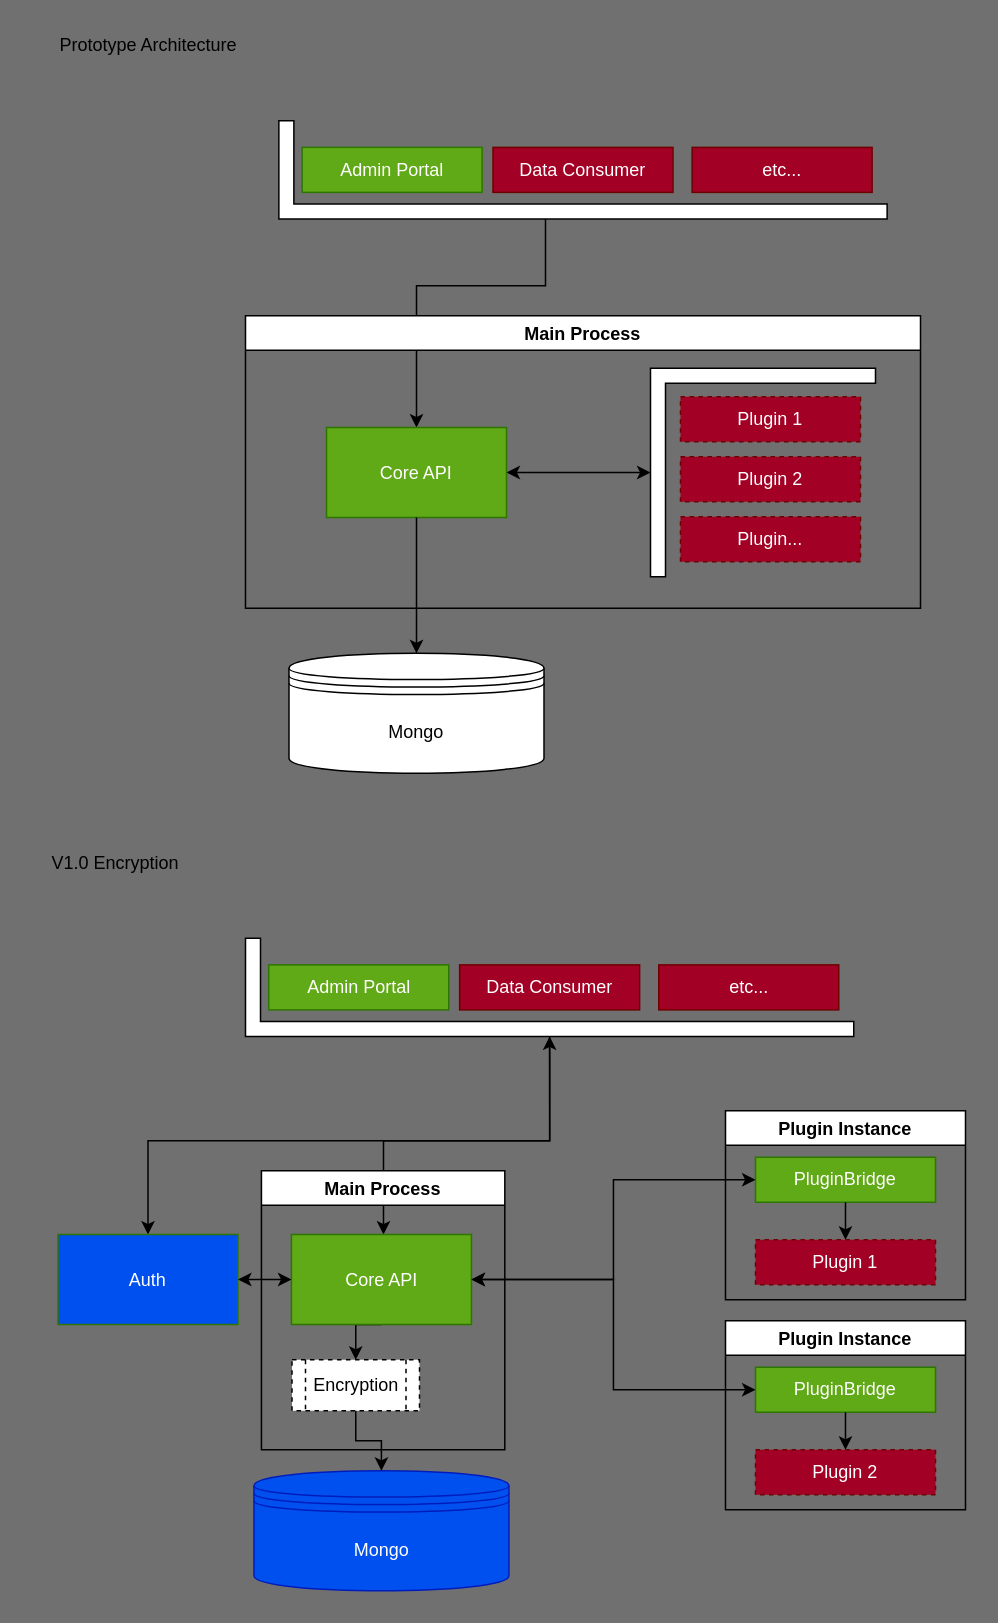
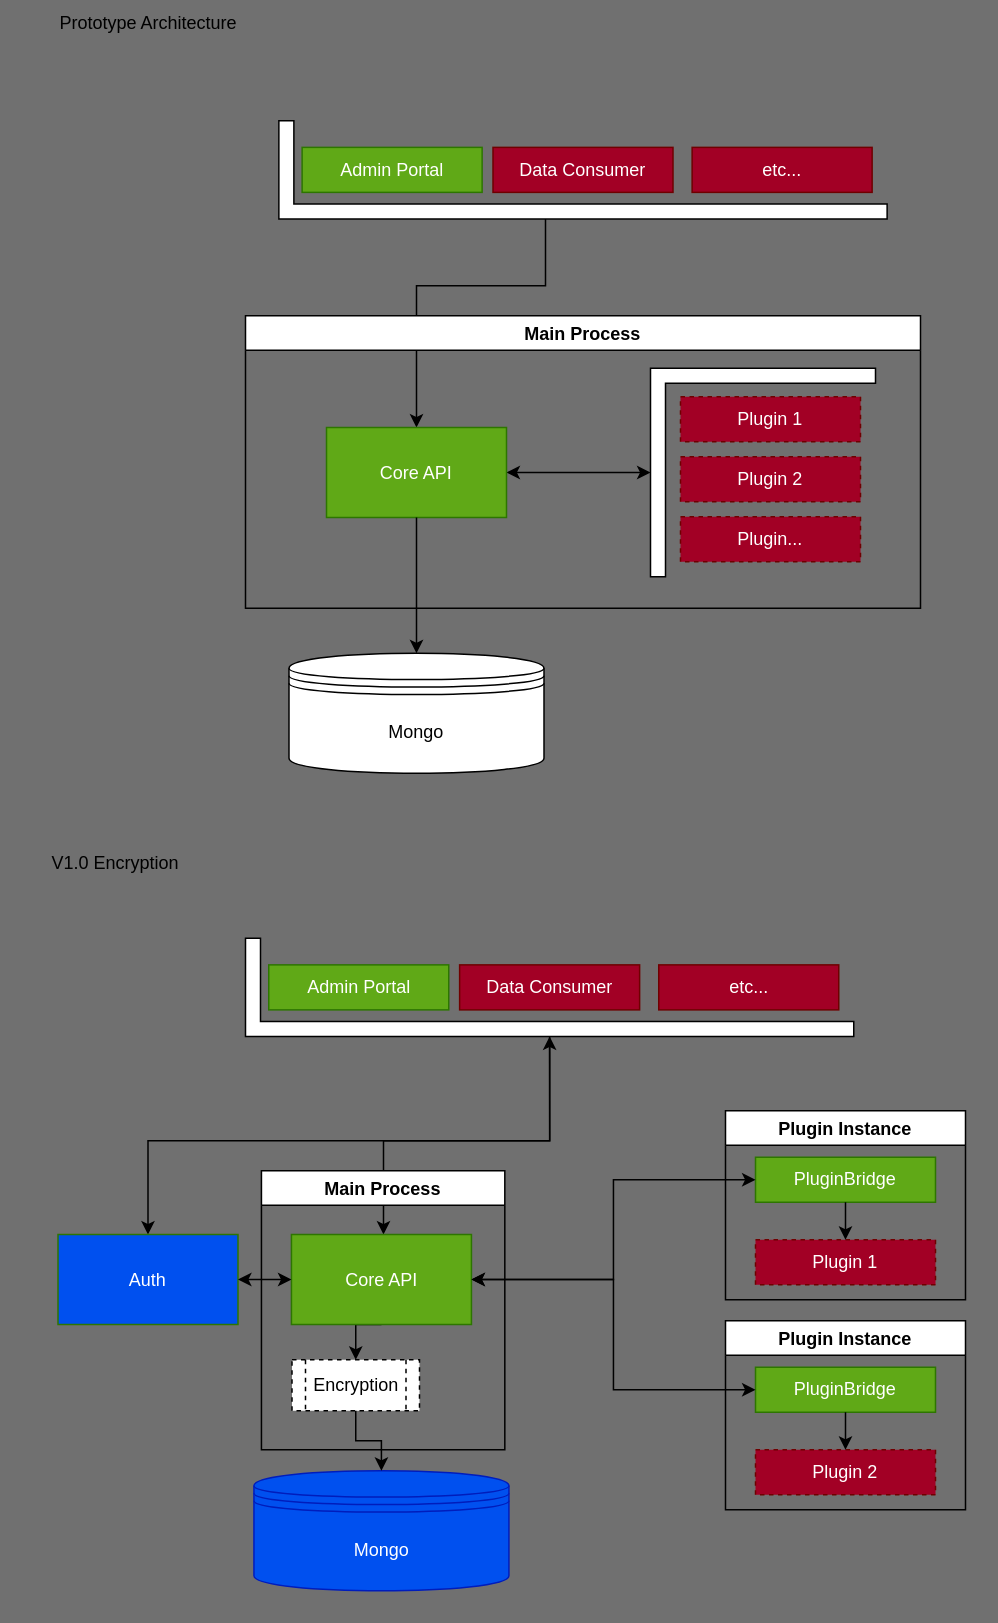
  <mxCell id="0" />
  <mxCell id="1" parent="0" />
  <mxCell id="2" style="edgeStyle=orthogonalEdgeStyle;rounded=0;orthogonalLoop=1;jettySize=auto;html=1;startArrow=none;startFill=0;" edge="1" parent="1" source="14" target="11"><mxGeometry relative="1" as="geometry"><Array as="points"><mxPoint x="363" y="190" /><mxPoint x="277" y="190" /></Array></mxGeometry></mxCell>
  <mxCell id="3" style="edgeStyle=orthogonalEdgeStyle;rounded=0;orthogonalLoop=1;jettySize=auto;html=1;startArrow=none;startFill=0;exitX=0;exitY=0.5;exitDx=0;exitDy=0;exitPerimeter=0;" edge="1" source="25" target="21" parent="1"><mxGeometry relative="1" as="geometry"><Array as="points"><mxPoint x="366" y="760" /><mxPoint x="255" y="760" /></Array></mxGeometry></mxCell>
- <mxCell id="4" value="Prototype Architecture" style="text;html=1;align=center;verticalAlign=middle;resizable=0;points=[];autosize=1;" vertex="1" parent="1"><mxGeometry x="33" y="20" width="130" height="20" as="geometry" /></mxCell>
+ <mxCell id="4" value="Prototype Architecture" style="text;html=1;align=center;verticalAlign=middle;resizable=0;points=[];autosize=1;" vertex="1" parent="1"><mxGeometry x="33" y="5" width="130" height="20" as="geometry" /></mxCell>
  <mxCell id="5" value="Plugin 1" style="rounded=0;whiteSpace=wrap;html=1;dashed=1;fillColor=#a20025;strokeColor=#6F0000;fontColor=#ffffff;" vertex="1" parent="1"><mxGeometry x="453" y="264" width="120" height="30" as="geometry" /></mxCell>
  <mxCell id="6" value="Plugin 2" style="rounded=0;whiteSpace=wrap;html=1;dashed=1;fillColor=#a20025;strokeColor=#6F0000;fontColor=#ffffff;" vertex="1" parent="1"><mxGeometry x="453" y="304" width="120" height="30" as="geometry" /></mxCell>
  <mxCell id="7" value="Plugin..." style="rounded=0;whiteSpace=wrap;html=1;dashed=1;fillColor=#a20025;strokeColor=#6F0000;fontColor=#ffffff;" vertex="1" parent="1"><mxGeometry x="453" y="344" width="120" height="30" as="geometry" /></mxCell>
  <mxCell id="8" value="" style="shape=corner;whiteSpace=wrap;html=1;dx=10;dy=10;" vertex="1" parent="1"><mxGeometry x="433" y="245" width="150" height="139" as="geometry" /></mxCell>
  <mxCell id="9" style="edgeStyle=orthogonalEdgeStyle;rounded=0;orthogonalLoop=1;jettySize=auto;html=1;entryX=0;entryY=0.5;entryDx=0;entryDy=0;entryPerimeter=0;startArrow=classic;startFill=1;" edge="1" parent="1" source="11" target="8"><mxGeometry relative="1" as="geometry" /></mxCell>
  <mxCell id="10" value="Main Process" style="swimlane;" vertex="1" parent="1"><mxGeometry x="163" y="210" width="450" height="195" as="geometry"><mxRectangle x="240" y="165" width="110" height="23" as="alternateBounds" /></mxGeometry></mxCell>
  <mxCell id="11" value="Core API" style="rounded=0;whiteSpace=wrap;html=1;fillColor=#60a917;strokeColor=#2D7600;fontColor=#ffffff;" vertex="1" parent="10"><mxGeometry x="54" y="74.5" width="120" height="60" as="geometry" /></mxCell>
  <mxCell id="12" style="edgeStyle=orthogonalEdgeStyle;rounded=0;orthogonalLoop=1;jettySize=auto;html=1;entryX=0.5;entryY=0;entryDx=0;entryDy=0;" edge="1" parent="1" source="11" target="13"><mxGeometry relative="1" as="geometry" /></mxCell>
  <mxCell id="13" value="Mongo" style="shape=datastore;whiteSpace=wrap;html=1;" vertex="1" parent="1"><mxGeometry x="192" y="435" width="170" height="80" as="geometry" /></mxCell>
  <mxCell id="14" value="" style="shape=corner;whiteSpace=wrap;html=1;dx=10;dy=10;direction=north;" vertex="1" parent="1"><mxGeometry x="185.25" y="80" width="405.5" height="65.5" as="geometry" /></mxCell>
  <mxCell id="15" value="Admin Portal" style="rounded=0;whiteSpace=wrap;html=1;fillColor=#60a917;strokeColor=#2D7600;fontColor=#ffffff;" vertex="1" parent="1"><mxGeometry x="200.75" y="97.75" width="120" height="30" as="geometry" /></mxCell>
  <mxCell id="16" value="Data Consumer" style="rounded=0;whiteSpace=wrap;html=1;fillColor=#a20025;strokeColor=#6F0000;fontColor=#ffffff;" vertex="1" parent="1"><mxGeometry x="328" y="97.75" width="120" height="30" as="geometry" /></mxCell>
  <mxCell id="17" value="etc..." style="rounded=0;whiteSpace=wrap;html=1;fillColor=#a20025;strokeColor=#6F0000;fontColor=#ffffff;" vertex="1" parent="1"><mxGeometry x="460.75" y="97.75" width="120" height="30" as="geometry" /></mxCell>
  <mxCell id="18" value="V1.0 Encryption" style="text;html=1;align=center;verticalAlign=middle;resizable=0;points=[];autosize=1;" vertex="1" parent="1"><mxGeometry x="20.75" y="565" width="110" height="20" as="geometry" /></mxCell>
  <mxCell id="19" value="Main Process" style="swimlane;" vertex="1" parent="1"><mxGeometry x="173.63" y="780" width="162.25" height="186" as="geometry"><mxRectangle x="240" y="165" width="110" height="23" as="alternateBounds" /></mxGeometry></mxCell>
  <mxCell id="20" style="edgeStyle=orthogonalEdgeStyle;rounded=0;orthogonalLoop=1;jettySize=auto;html=1;exitX=0.5;exitY=1;exitDx=0;exitDy=0;entryX=0.5;entryY=0;entryDx=0;entryDy=0;startArrow=none;startFill=0;" edge="1" parent="19" source="21" target="22"><mxGeometry relative="1" as="geometry" /></mxCell>
  <mxCell id="21" value="Core API" style="rounded=0;whiteSpace=wrap;html=1;fillColor=#60a917;strokeColor=#2D7600;fontColor=#ffffff;" vertex="1" parent="19"><mxGeometry x="20" y="42.5" width="120" height="60" as="geometry" /></mxCell>
  <mxCell id="22" value="Encryption" style="shape=process;whiteSpace=wrap;html=1;backgroundOutline=1;dashed=1;" vertex="1" parent="19"><mxGeometry x="20.37" y="126" width="85" height="34" as="geometry" /></mxCell>
  <mxCell id="23" value="Mongo" style="shape=datastore;whiteSpace=wrap;html=1;fillColor=#0050ef;strokeColor=#001DBC;fontColor=#ffffff;" vertex="1" parent="1"><mxGeometry x="168.63" y="980" width="170" height="80" as="geometry" /></mxCell>
  <mxCell id="24" style="edgeStyle=orthogonalEdgeStyle;rounded=0;orthogonalLoop=1;jettySize=auto;html=1;exitX=0;exitY=0.5;exitDx=0;exitDy=0;exitPerimeter=0;entryX=0.5;entryY=0;entryDx=0;entryDy=0;startArrow=classic;startFill=1;" edge="1" parent="1" source="25" target="39"><mxGeometry relative="1" as="geometry"><Array as="points"><mxPoint x="366" y="760" /><mxPoint x="98" y="760" /></Array></mxGeometry></mxCell>
  <mxCell id="25" value="" style="shape=corner;whiteSpace=wrap;html=1;dx=10;dy=10;direction=north;" vertex="1" parent="1"><mxGeometry x="163" y="625" width="405.5" height="65.5" as="geometry" /></mxCell>
  <mxCell id="26" value="Admin Portal" style="rounded=0;whiteSpace=wrap;html=1;fillColor=#60a917;strokeColor=#2D7600;fontColor=#ffffff;" vertex="1" parent="1"><mxGeometry x="178.5" y="642.75" width="120" height="30" as="geometry" /></mxCell>
  <mxCell id="27" value="Data Consumer" style="rounded=0;whiteSpace=wrap;html=1;fillColor=#a20025;strokeColor=#6F0000;fontColor=#ffffff;" vertex="1" parent="1"><mxGeometry x="305.75" y="642.75" width="120" height="30" as="geometry" /></mxCell>
  <mxCell id="28" value="etc..." style="rounded=0;whiteSpace=wrap;html=1;fillColor=#a20025;strokeColor=#6F0000;fontColor=#ffffff;" vertex="1" parent="1"><mxGeometry x="438.5" y="642.75" width="120" height="30" as="geometry" /></mxCell>
  <mxCell id="29" value="Plugin Instance" style="swimlane;" vertex="1" parent="1"><mxGeometry x="483" y="740" width="160" height="126" as="geometry" /></mxCell>
  <mxCell id="30" value="Plugin 1" style="rounded=0;whiteSpace=wrap;html=1;dashed=1;fillColor=#a20025;strokeColor=#6F0000;fontColor=#ffffff;" vertex="1" parent="29"><mxGeometry x="20" y="86" width="120" height="30" as="geometry" /></mxCell>
  <mxCell id="31" value="PluginBridge" style="rounded=0;whiteSpace=wrap;html=1;fillColor=#60a917;strokeColor=#2D7600;fontColor=#ffffff;" vertex="1" parent="29"><mxGeometry x="20" y="31" width="120" height="30" as="geometry" /></mxCell>
  <mxCell id="32" style="edgeStyle=orthogonalEdgeStyle;rounded=0;orthogonalLoop=1;jettySize=auto;html=1;entryX=0.5;entryY=0;entryDx=0;entryDy=0;startArrow=none;startFill=0;" edge="1" parent="29" source="31" target="30"><mxGeometry relative="1" as="geometry" /></mxCell>
  <mxCell id="33" style="edgeStyle=orthogonalEdgeStyle;rounded=0;orthogonalLoop=1;jettySize=auto;html=1;entryX=0;entryY=0.5;entryDx=0;entryDy=0;startArrow=classic;startFill=1;" edge="1" parent="1" source="21" target="31"><mxGeometry relative="1" as="geometry" /></mxCell>
  <mxCell id="34" value="Plugin Instance" style="swimlane;" vertex="1" parent="1"><mxGeometry x="483" y="880" width="160" height="126" as="geometry" /></mxCell>
  <mxCell id="35" value="Plugin 2" style="rounded=0;whiteSpace=wrap;html=1;dashed=1;fillColor=#a20025;strokeColor=#6F0000;fontColor=#ffffff;" vertex="1" parent="34"><mxGeometry x="20" y="86" width="120" height="30" as="geometry" /></mxCell>
  <mxCell id="36" value="PluginBridge" style="rounded=0;whiteSpace=wrap;html=1;fillColor=#60a917;strokeColor=#2D7600;fontColor=#ffffff;" vertex="1" parent="34"><mxGeometry x="20" y="31" width="120" height="30" as="geometry" /></mxCell>
  <mxCell id="37" style="edgeStyle=orthogonalEdgeStyle;rounded=0;orthogonalLoop=1;jettySize=auto;html=1;entryX=0.5;entryY=0;entryDx=0;entryDy=0;startArrow=none;startFill=0;" edge="1" parent="34" source="36" target="35"><mxGeometry relative="1" as="geometry" /></mxCell>
  <mxCell id="38" style="edgeStyle=orthogonalEdgeStyle;rounded=0;orthogonalLoop=1;jettySize=auto;html=1;entryX=0;entryY=0.5;entryDx=0;entryDy=0;startArrow=classic;startFill=1;exitX=1;exitY=0.5;exitDx=0;exitDy=0;" edge="1" parent="1" source="21" target="36"><mxGeometry relative="1" as="geometry"><mxPoint x="324.75" y="869.5" as="sourcePoint" /><mxPoint x="503" y="796" as="targetPoint" /></mxGeometry></mxCell>
  <mxCell id="39" value="Auth" style="rounded=0;whiteSpace=wrap;html=1;fillColor=#0050ef;strokeColor=#2D7600;fontColor=#ffffff;" vertex="1" parent="1"><mxGeometry x="38" y="822.5" width="120" height="60" as="geometry" /></mxCell>
  <mxCell id="40" style="edgeStyle=orthogonalEdgeStyle;rounded=0;orthogonalLoop=1;jettySize=auto;html=1;entryX=1;entryY=0.5;entryDx=0;entryDy=0;startArrow=classic;startFill=1;" edge="1" parent="1" source="21" target="39"><mxGeometry relative="1" as="geometry" /></mxCell>
  <mxCell id="41" style="edgeStyle=orthogonalEdgeStyle;rounded=0;orthogonalLoop=1;jettySize=auto;html=1;exitX=0.5;exitY=1;exitDx=0;exitDy=0;entryX=0.5;entryY=0;entryDx=0;entryDy=0;startArrow=none;startFill=0;" edge="1" parent="1" source="22" target="23"><mxGeometry relative="1" as="geometry" /></mxCell>
